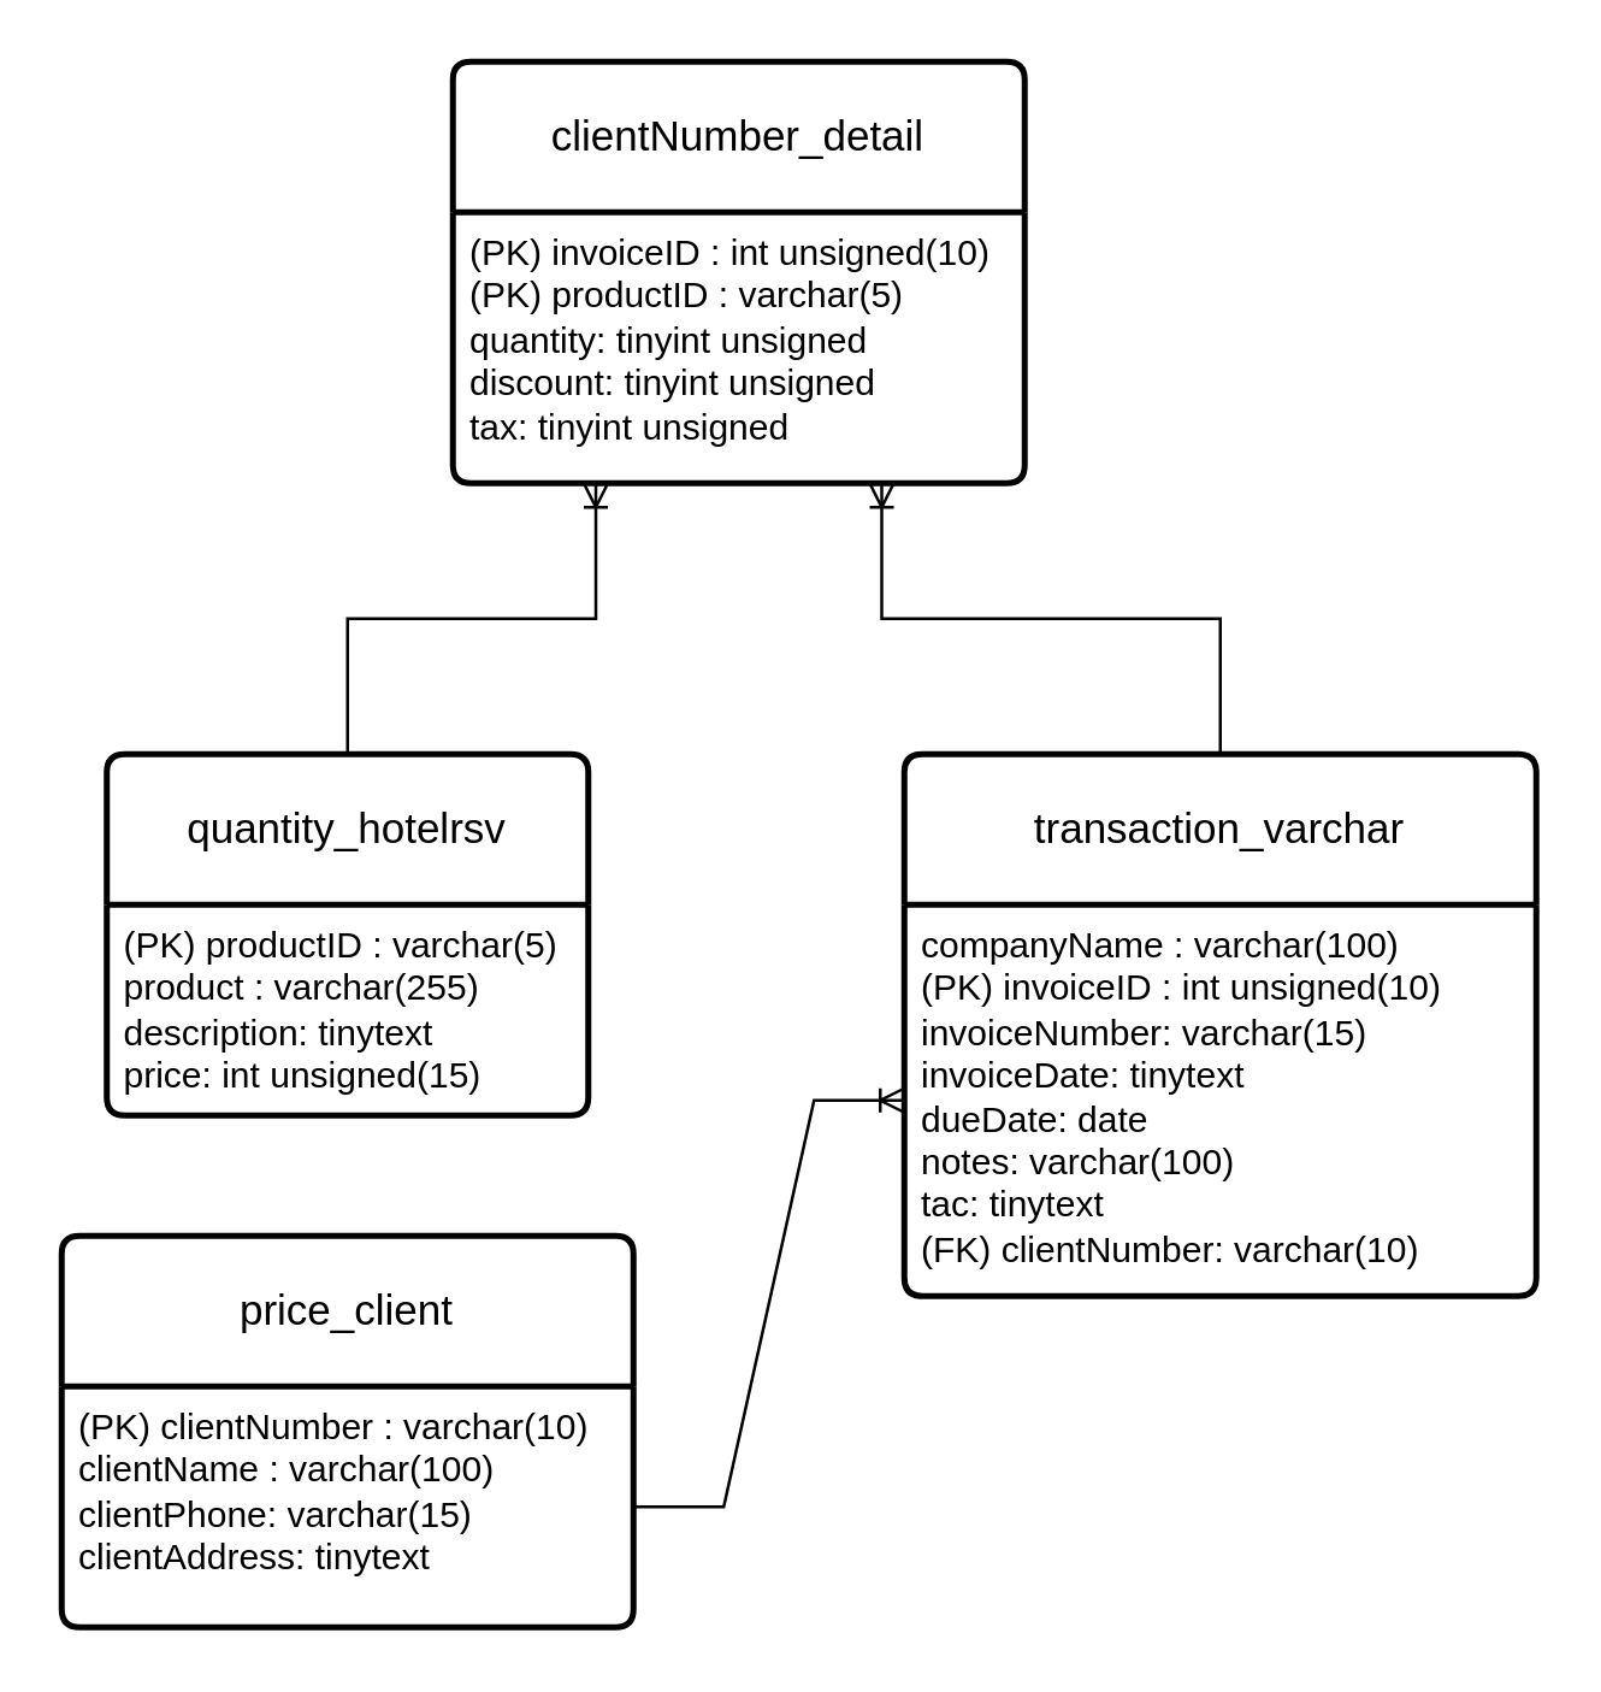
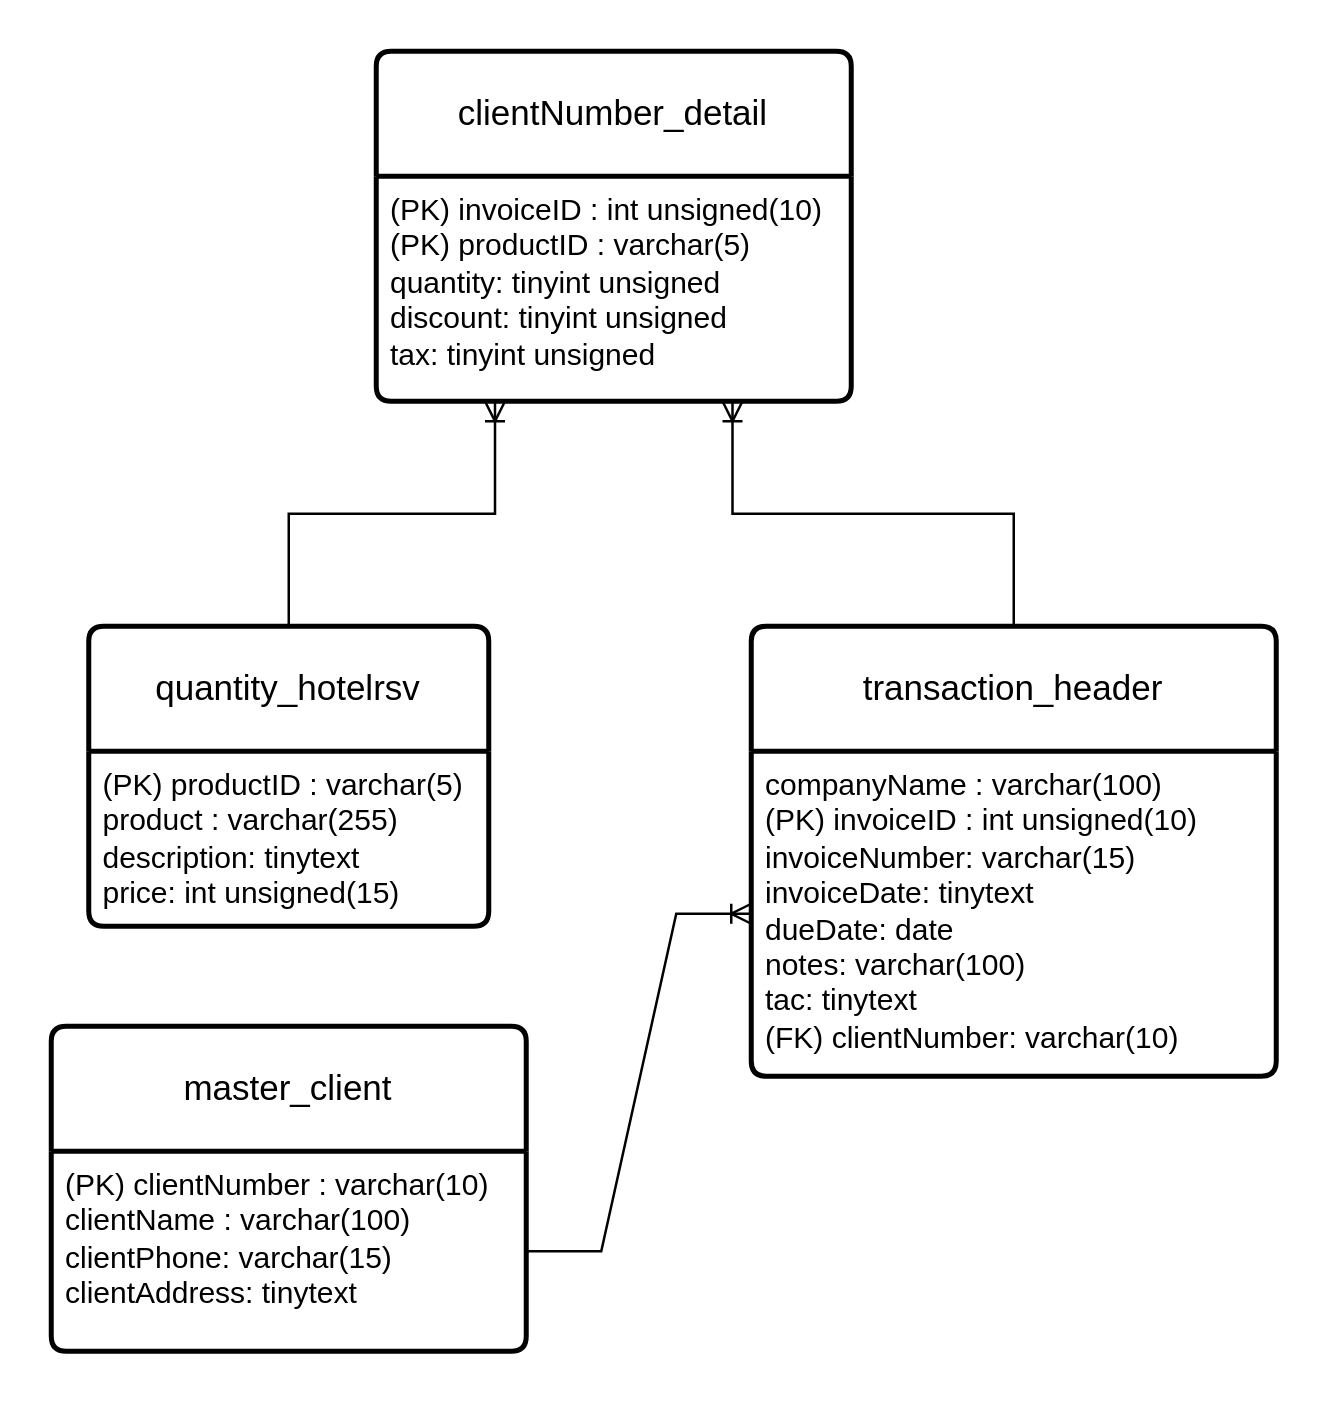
  <mxCell id="0" />
  <mxCell id="1" parent="0" />
  <mxCell id="2" style="edgeStyle=orthogonalEdgeStyle;rounded=0;orthogonalLoop=1;jettySize=auto;html=1;entryX=0.25;entryY=1;entryDx=0;entryDy=0;endArrow=ERoneToMany;endFill=0;" edge="1" parent="1" source="3" target="8"><mxGeometry relative="1" as="geometry" /></mxCell>
  <mxCell id="3" value="quantity_hotelrsv" style="swimlane;childLayout=stackLayout;horizontal=1;startSize=50;horizontalStack=0;rounded=1;fontSize=14;fontStyle=0;strokeWidth=2;resizeParent=0;resizeLast=1;shadow=0;dashed=0;align=center;arcSize=4;whiteSpace=wrap;html=1;" parent="1" vertex="1"><mxGeometry x="35" y="250" width="160" height="120" as="geometry" /></mxCell>
  <mxCell id="4" value="&lt;div&gt;(PK)&amp;nbsp;&lt;span style=&quot;background-color: transparent; color: light-dark(rgb(0, 0, 0), rgb(255, 255, 255));&quot;&gt;productID : varchar(5)&lt;/span&gt;&lt;/div&gt;&lt;div&gt;product : varchar(255)&lt;/div&gt;&lt;div&gt;description: tinytext&lt;/div&gt;&lt;div&gt;price: int unsigned(15)&lt;/div&gt;" style="align=left;strokeColor=none;fillColor=none;spacingLeft=4;spacingRight=4;fontSize=12;verticalAlign=top;resizable=0;rotatable=0;part=1;html=1;whiteSpace=wrap;" parent="3" vertex="1"><mxGeometry y="50" width="160" height="70" as="geometry" /></mxCell>
- <mxCell id="5" value="price_client" style="swimlane;childLayout=stackLayout;horizontal=1;startSize=50;horizontalStack=0;rounded=1;fontSize=14;fontStyle=0;strokeWidth=2;resizeParent=0;resizeLast=1;shadow=0;dashed=0;align=center;arcSize=4;whiteSpace=wrap;html=1;" parent="1" vertex="1"><mxGeometry x="20" y="410" width="190" height="130" as="geometry" /></mxCell>
+ <mxCell id="5" value="master_client" style="swimlane;childLayout=stackLayout;horizontal=1;startSize=50;horizontalStack=0;rounded=1;fontSize=14;fontStyle=0;strokeWidth=2;resizeParent=0;resizeLast=1;shadow=0;dashed=0;align=center;arcSize=4;whiteSpace=wrap;html=1;" parent="1" vertex="1"><mxGeometry x="20" y="410" width="190" height="130" as="geometry" /></mxCell>
  <mxCell id="6" value="&lt;div&gt;(PK) clientNumber : varchar(10)&lt;/div&gt;&lt;div&gt;clientName : varchar(100)&lt;/div&gt;&lt;div&gt;clientPhone: varchar(15)&lt;/div&gt;&lt;div&gt;clientAddress: tinytext&lt;/div&gt;" style="align=left;strokeColor=none;fillColor=none;spacingLeft=4;spacingRight=4;fontSize=12;verticalAlign=top;resizable=0;rotatable=0;part=1;html=1;whiteSpace=wrap;" parent="5" vertex="1"><mxGeometry y="50" width="190" height="80" as="geometry" /></mxCell>
  <mxCell id="7" value="clientNumber_detail" style="swimlane;childLayout=stackLayout;horizontal=1;startSize=50;horizontalStack=0;rounded=1;fontSize=14;fontStyle=0;strokeWidth=2;resizeParent=0;resizeLast=1;shadow=0;dashed=0;align=center;arcSize=4;whiteSpace=wrap;html=1;" parent="1" vertex="1"><mxGeometry x="150" y="20" width="190" height="140" as="geometry" /></mxCell>
  <mxCell id="8" value="&lt;div&gt;(PK) invoiceID :&amp;nbsp;&lt;span style=&quot;background-color: transparent; color: light-dark(rgb(0, 0, 0), rgb(255, 255, 255));&quot;&gt;int unsigned(10)&lt;/span&gt;&lt;/div&gt;&lt;div&gt;(PK) productID : varchar(5)&lt;/div&gt;&lt;div&gt;quantity: tinyint unsigned&lt;/div&gt;&lt;div&gt;discount: tinyint unsigned&lt;/div&gt;&lt;div&gt;tax: tinyint unsigned&lt;/div&gt;" style="align=left;strokeColor=none;fillColor=none;spacingLeft=4;spacingRight=4;fontSize=12;verticalAlign=top;resizable=0;rotatable=0;part=1;html=1;whiteSpace=wrap;" parent="7" vertex="1"><mxGeometry y="50" width="190" height="90" as="geometry" /></mxCell>
  <mxCell id="9" style="edgeStyle=orthogonalEdgeStyle;rounded=0;orthogonalLoop=1;jettySize=auto;html=1;entryX=0.75;entryY=1;entryDx=0;entryDy=0;endArrow=ERoneToMany;endFill=0;" edge="1" parent="1" source="10" target="8"><mxGeometry relative="1" as="geometry" /></mxCell>
- <mxCell id="10" value="transaction_varchar" style="swimlane;childLayout=stackLayout;horizontal=1;startSize=50;horizontalStack=0;rounded=1;fontSize=14;fontStyle=0;strokeWidth=2;resizeParent=0;resizeLast=1;shadow=0;dashed=0;align=center;arcSize=4;whiteSpace=wrap;html=1;" parent="1" vertex="1"><mxGeometry x="300" y="250" width="210" height="180" as="geometry" /></mxCell>
+ <mxCell id="10" value="transaction_header" style="swimlane;childLayout=stackLayout;horizontal=1;startSize=50;horizontalStack=0;rounded=1;fontSize=14;fontStyle=0;strokeWidth=2;resizeParent=0;resizeLast=1;shadow=0;dashed=0;align=center;arcSize=4;whiteSpace=wrap;html=1;" parent="1" vertex="1"><mxGeometry x="300" y="250" width="210" height="180" as="geometry" /></mxCell>
  <mxCell id="11" value="&lt;div&gt;companyName : varchar(100)&lt;/div&gt;&lt;div&gt;(PK) invoiceID : int unsigned(10)&lt;/div&gt;&lt;div&gt;invoiceNumber: varchar(15)&lt;/div&gt;&lt;div&gt;invoiceDate: tinytext&lt;br&gt;&lt;span style=&quot;background-color: transparent; color: light-dark(rgb(0, 0, 0), rgb(255, 255, 255));&quot;&gt;dueDate: date&lt;br&gt;notes: varchar(100)&lt;/span&gt;&lt;/div&gt;&lt;div&gt;&lt;span style=&quot;background-color: transparent; color: light-dark(rgb(0, 0, 0), rgb(255, 255, 255));&quot;&gt;tac: tinytext&lt;/span&gt;&lt;/div&gt;&lt;div&gt;&lt;span style=&quot;background-color: transparent; color: light-dark(rgb(0, 0, 0), rgb(255, 255, 255));&quot;&gt;(FK) clientNumber: varchar(10)&amp;nbsp;&lt;/span&gt;&lt;/div&gt;" style="align=left;strokeColor=none;fillColor=none;spacingLeft=4;spacingRight=4;fontSize=12;verticalAlign=top;resizable=0;rotatable=0;part=1;html=1;whiteSpace=wrap;" parent="10" vertex="1"><mxGeometry y="50" width="210" height="130" as="geometry" /></mxCell>
  <mxCell id="12" value="" style="edgeStyle=entityRelationEdgeStyle;fontSize=12;html=1;endArrow=ERoneToMany;rounded=0;exitX=1;exitY=0.5;exitDx=0;exitDy=0;entryX=0;entryY=0.5;entryDx=0;entryDy=0;" edge="1" parent="1" source="6" target="11"><mxGeometry width="100" height="100" relative="1" as="geometry"><mxPoint x="260" y="540" as="sourcePoint" /><mxPoint x="360" y="440" as="targetPoint" /><Array as="points"><mxPoint x="290" y="480" /></Array></mxGeometry></mxCell>
